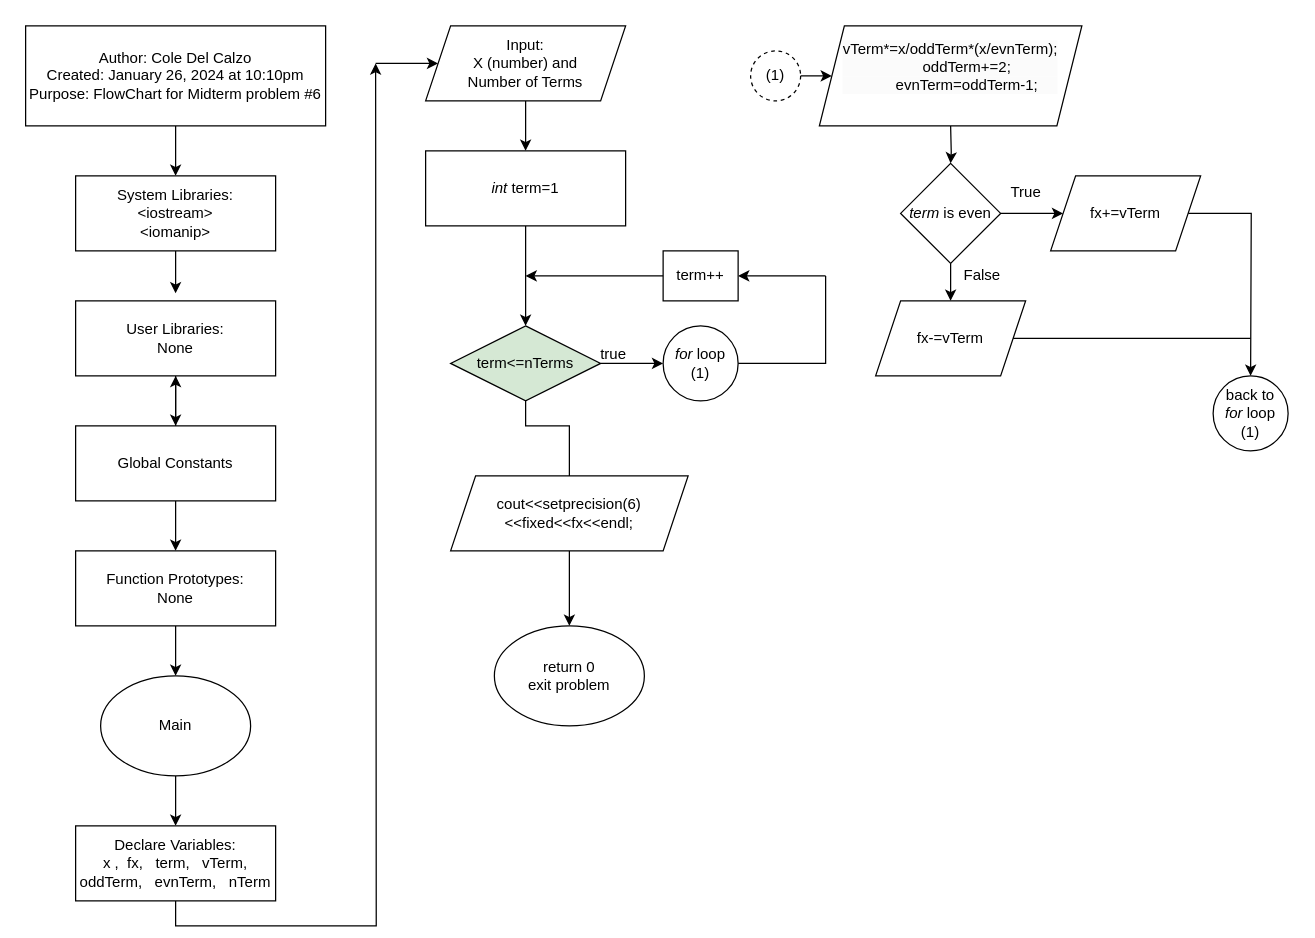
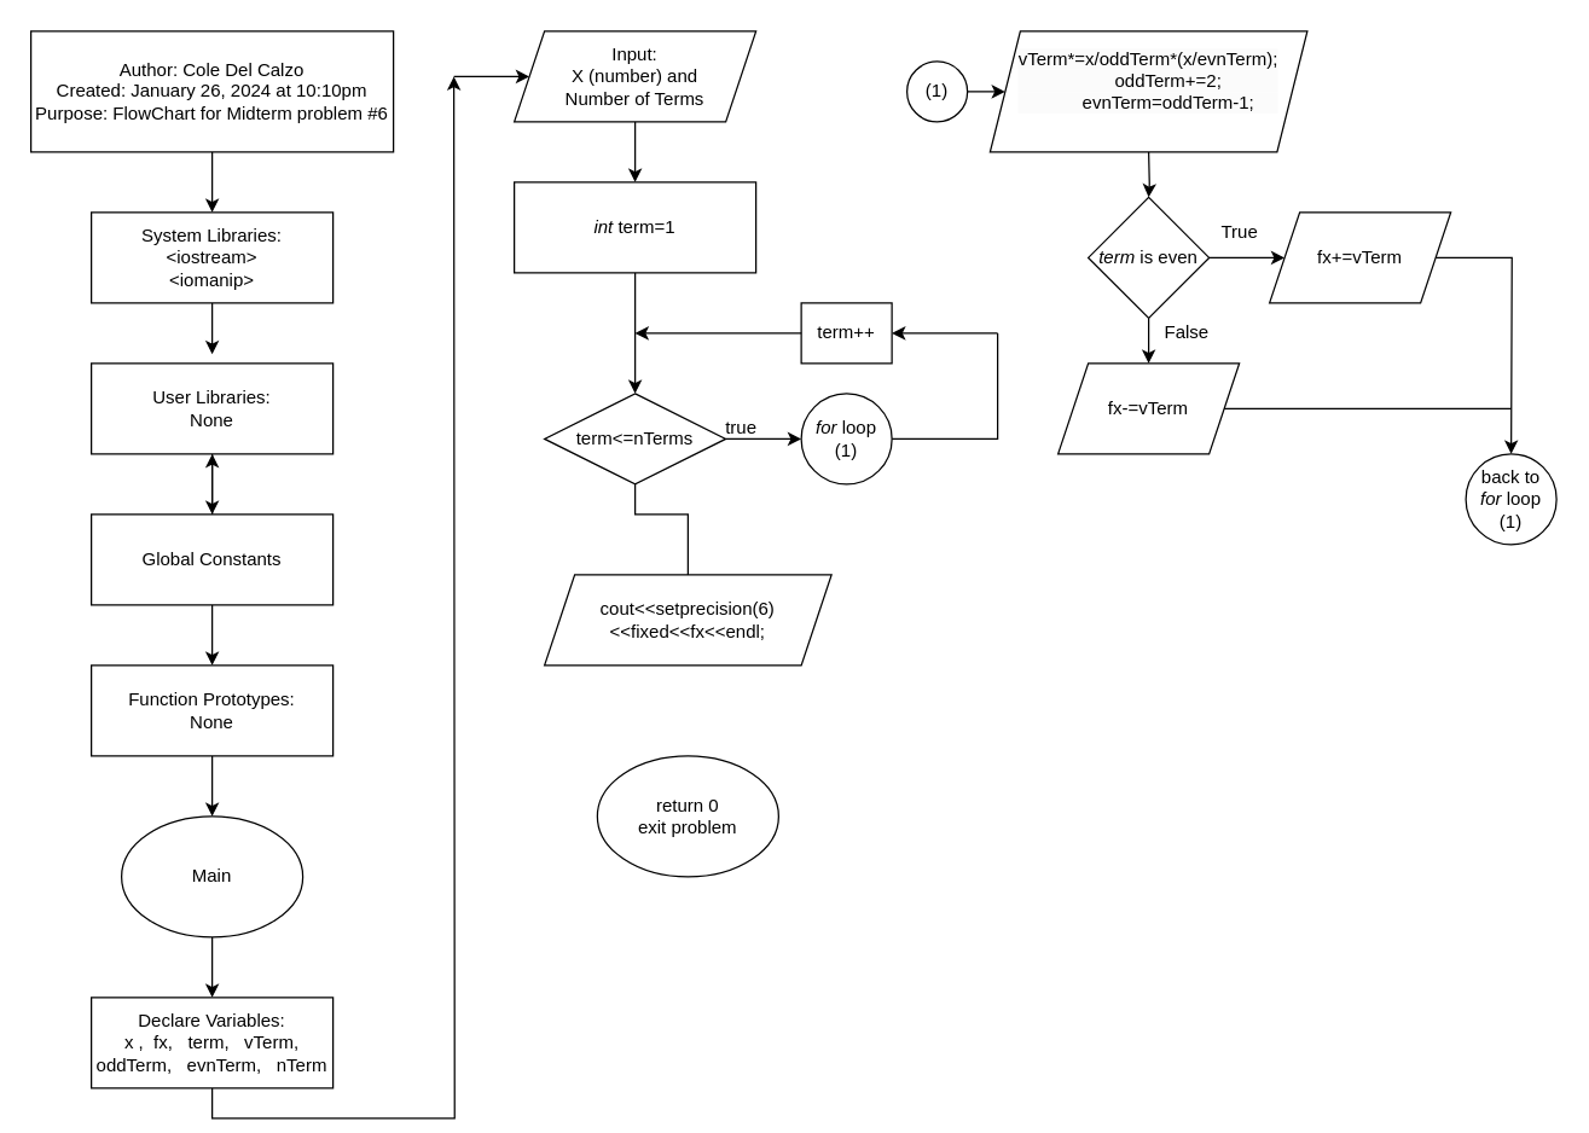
  <mxCell id="0" />
  <mxCell id="1" parent="0" />
  <mxCell id="2" style="edgeStyle=orthogonalEdgeStyle;rounded=0;orthogonalLoop=1;jettySize=auto;html=1;exitX=0.5;exitY=1;exitDx=0;exitDy=0;entryX=0.5;entryY=0;entryDx=0;entryDy=0;" parent="1" source="3" target="4" edge="1"><mxGeometry relative="1" as="geometry" /></mxCell>
  <mxCell id="3" value="Author: Cole Del Calzo&lt;br&gt;Created: January 26, 2024 at 10:10pm&lt;br&gt;Purpose: FlowChart for Midterm problem #6" style="rounded=0;whiteSpace=wrap;html=1;" parent="1" vertex="1"><mxGeometry x="20" y="20" width="240" height="80" as="geometry" /></mxCell>
  <mxCell id="4" value="System Libraries:&lt;br&gt;&amp;lt;iostream&amp;gt;&lt;br&gt;&amp;lt;iomanip&amp;gt;" style="rounded=0;whiteSpace=wrap;html=1;" parent="1" vertex="1"><mxGeometry x="60" y="140" width="160" height="60" as="geometry" /></mxCell>
  <mxCell id="5" style="edgeStyle=orthogonalEdgeStyle;rounded=0;orthogonalLoop=1;jettySize=auto;html=1;exitX=0.5;exitY=1;exitDx=0;exitDy=0;entryX=0.5;entryY=0;entryDx=0;entryDy=0;" parent="1" source="6" target="10" edge="1"><mxGeometry relative="1" as="geometry" /></mxCell>
  <mxCell id="6" value="User Libraries:&lt;br&gt;None" style="rounded=0;whiteSpace=wrap;html=1;" parent="1" vertex="1"><mxGeometry x="60" y="240" width="160" height="60" as="geometry" /></mxCell>
  <mxCell id="7" style="edgeStyle=orthogonalEdgeStyle;rounded=0;orthogonalLoop=1;jettySize=auto;html=1;exitX=0.5;exitY=1;exitDx=0;exitDy=0;entryX=0.5;entryY=-0.1;entryDx=0;entryDy=0;entryPerimeter=0;" parent="1" source="4" target="6" edge="1"><mxGeometry relative="1" as="geometry" /></mxCell>
  <mxCell id="8" style="edgeStyle=orthogonalEdgeStyle;rounded=0;orthogonalLoop=1;jettySize=auto;html=1;exitX=0.5;exitY=0;exitDx=0;exitDy=0;entryX=0.5;entryY=1;entryDx=0;entryDy=0;" parent="1" source="10" target="6" edge="1"><mxGeometry relative="1" as="geometry" /></mxCell>
  <mxCell id="9" style="edgeStyle=orthogonalEdgeStyle;rounded=0;orthogonalLoop=1;jettySize=auto;html=1;exitX=0.5;exitY=1;exitDx=0;exitDy=0;entryX=0.5;entryY=0;entryDx=0;entryDy=0;" parent="1" source="10" target="12" edge="1"><mxGeometry relative="1" as="geometry" /></mxCell>
  <mxCell id="10" value="Global Constants" style="rounded=0;whiteSpace=wrap;html=1;" parent="1" vertex="1"><mxGeometry x="60" y="340" width="160" height="60" as="geometry" /></mxCell>
  <mxCell id="11" style="edgeStyle=orthogonalEdgeStyle;rounded=0;orthogonalLoop=1;jettySize=auto;html=1;exitX=0.5;exitY=1;exitDx=0;exitDy=0;" parent="1" source="12" edge="1"><mxGeometry relative="1" as="geometry"><mxPoint x="140" y="540" as="targetPoint" /></mxGeometry></mxCell>
  <mxCell id="12" value="Function Prototypes:&lt;br&gt;None" style="rounded=0;whiteSpace=wrap;html=1;" parent="1" vertex="1"><mxGeometry x="60" y="440" width="160" height="60" as="geometry" /></mxCell>
  <mxCell id="13" style="edgeStyle=orthogonalEdgeStyle;rounded=0;orthogonalLoop=1;jettySize=auto;html=1;exitX=0.5;exitY=1;exitDx=0;exitDy=0;" parent="1" source="14" target="16" edge="1"><mxGeometry relative="1" as="geometry"><mxPoint x="140" y="660" as="targetPoint" /></mxGeometry></mxCell>
  <mxCell id="14" value="Main" style="ellipse;whiteSpace=wrap;html=1;" parent="1" vertex="1"><mxGeometry x="80" y="540" width="120" height="80" as="geometry" /></mxCell>
  <mxCell id="15" style="edgeStyle=orthogonalEdgeStyle;rounded=0;orthogonalLoop=1;jettySize=auto;html=1;exitX=0.5;exitY=1;exitDx=0;exitDy=0;" parent="1" source="16" edge="1"><mxGeometry relative="1" as="geometry"><mxPoint x="300" y="50" as="targetPoint" /></mxGeometry></mxCell>
  <mxCell id="16" value="Declare Variables:&lt;br&gt;x ,&amp;nbsp; fx,&amp;nbsp; &amp;nbsp;term,&amp;nbsp; &amp;nbsp;vTerm,&lt;br&gt;oddTerm,&amp;nbsp; &amp;nbsp;evnTerm,&amp;nbsp; &amp;nbsp;nTerm" style="rounded=0;whiteSpace=wrap;html=1;" parent="1" vertex="1"><mxGeometry x="60" y="660" width="160" height="60" as="geometry" /></mxCell>
  <mxCell id="17" style="edgeStyle=orthogonalEdgeStyle;rounded=0;orthogonalLoop=1;jettySize=auto;html=1;exitX=0.5;exitY=1;exitDx=0;exitDy=0;entryX=0.5;entryY=0;entryDx=0;entryDy=0;" parent="1" source="18" target="21" edge="1"><mxGeometry relative="1" as="geometry" /></mxCell>
  <mxCell id="18" value="Input:&lt;br&gt;X (number) and&lt;br&gt;Number of Terms" style="shape=parallelogram;perimeter=parallelogramPerimeter;whiteSpace=wrap;html=1;fixedSize=1;" parent="1" vertex="1"><mxGeometry x="340" y="20" width="160" height="60" as="geometry" /></mxCell>
  <mxCell id="19" value="" style="endArrow=classic;html=1;rounded=0;entryX=0;entryY=0.5;entryDx=0;entryDy=0;" parent="1" target="18" edge="1"><mxGeometry width="50" height="50" relative="1" as="geometry"><mxPoint x="300" y="50" as="sourcePoint" /><mxPoint x="340" y="60" as="targetPoint" /></mxGeometry></mxCell>
  <mxCell id="20" value="" style="edgeStyle=orthogonalEdgeStyle;rounded=0;orthogonalLoop=1;jettySize=auto;html=1;" parent="1" source="21" target="22" edge="1"><mxGeometry relative="1" as="geometry" /></mxCell>
  <mxCell id="21" value="&lt;i&gt;int&lt;/i&gt;&amp;nbsp;term=1" style="rounded=0;whiteSpace=wrap;html=1;" parent="1" vertex="1"><mxGeometry x="340" y="120" width="160" height="60" as="geometry" /></mxCell>
- <mxCell id="22" value="term&amp;lt;=nTerms" style="rhombus;whiteSpace=wrap;html=1;fillColor=#d5e8d4;" parent="1" vertex="1"><mxGeometry x="360" y="260" width="120" height="60" as="geometry" /></mxCell>
+ <mxCell id="22" value="term&amp;lt;=nTerms" style="rhombus;whiteSpace=wrap;html=1;" parent="1" vertex="1"><mxGeometry x="360" y="260" width="120" height="60" as="geometry" /></mxCell>
  <mxCell id="23" value="" style="endArrow=classic;html=1;rounded=0;entryX=0;entryY=0.5;entryDx=0;entryDy=0;exitX=1;exitY=0.5;exitDx=0;exitDy=0;" parent="1" source="22" edge="1"><mxGeometry width="50" height="50" relative="1" as="geometry"><mxPoint x="400" y="310" as="sourcePoint" /><mxPoint x="530" y="290" as="targetPoint" /></mxGeometry></mxCell>
  <mxCell id="24" value="" style="endArrow=none;html=1;rounded=0;exitX=1;exitY=0.5;exitDx=0;exitDy=0;" parent="1" source="41" edge="1"><mxGeometry width="50" height="50" relative="1" as="geometry"><mxPoint x="630" y="290" as="sourcePoint" /><mxPoint x="660" y="220" as="targetPoint" /><Array as="points"><mxPoint x="660" y="290" /></Array></mxGeometry></mxCell>
  <mxCell id="25" value="" style="endArrow=classic;html=1;rounded=0;" parent="1" target="26" edge="1"><mxGeometry width="50" height="50" relative="1" as="geometry"><mxPoint x="660" y="220" as="sourcePoint" /><mxPoint x="580" y="220" as="targetPoint" /></mxGeometry></mxCell>
  <mxCell id="26" value="term++" style="rounded=0;whiteSpace=wrap;html=1;" parent="1" vertex="1"><mxGeometry x="530" y="200" width="60" height="40" as="geometry" /></mxCell>
  <mxCell id="27" value="" style="endArrow=classic;html=1;rounded=0;exitX=0;exitY=0.5;exitDx=0;exitDy=0;" parent="1" source="26" edge="1"><mxGeometry width="50" height="50" relative="1" as="geometry"><mxPoint x="400" y="310" as="sourcePoint" /><mxPoint x="420" y="220" as="targetPoint" /></mxGeometry></mxCell>
  <mxCell id="28" value="" style="endArrow=none;html=1;rounded=0;exitX=0.5;exitY=1;exitDx=0;exitDy=0;entryX=0.5;entryY=0;entryDx=0;entryDy=0;" parent="1" source="22" target="45" edge="1"><mxGeometry width="50" height="50" relative="1" as="geometry"><mxPoint x="400" y="310" as="sourcePoint" /><mxPoint x="420" y="380" as="targetPoint" /><Array as="points"><mxPoint x="420" y="340" /><mxPoint x="455" y="340" /></Array></mxGeometry></mxCell>
  <mxCell id="29" value="" style="edgeStyle=orthogonalEdgeStyle;rounded=0;orthogonalLoop=1;jettySize=auto;html=1;" parent="1" source="30" target="47" edge="1"><mxGeometry relative="1" as="geometry" /></mxCell>
- <mxCell id="30" value="(1)" style="ellipse;whiteSpace=wrap;html=1;aspect=fixed;dashed=1;" parent="1" vertex="1"><mxGeometry x="600" y="40" width="40" height="40" as="geometry" /></mxCell>
+ <mxCell id="30" value="(1)" style="ellipse;whiteSpace=wrap;html=1;aspect=fixed;" parent="1" vertex="1"><mxGeometry x="600" y="40" width="40" height="40" as="geometry" /></mxCell>
  <mxCell id="31" value="" style="edgeStyle=orthogonalEdgeStyle;rounded=0;orthogonalLoop=1;jettySize=auto;html=1;" parent="1" target="34" edge="1"><mxGeometry relative="1" as="geometry"><mxPoint x="760" y="100" as="sourcePoint" /></mxGeometry></mxCell>
  <mxCell id="32" value="" style="edgeStyle=orthogonalEdgeStyle;rounded=0;orthogonalLoop=1;jettySize=auto;html=1;" parent="1" source="34" target="35" edge="1"><mxGeometry relative="1" as="geometry" /></mxCell>
  <mxCell id="33" style="edgeStyle=orthogonalEdgeStyle;rounded=0;orthogonalLoop=1;jettySize=auto;html=1;exitX=1;exitY=0.5;exitDx=0;exitDy=0;entryX=0;entryY=0.5;entryDx=0;entryDy=0;" parent="1" source="34" target="37" edge="1"><mxGeometry relative="1" as="geometry" /></mxCell>
  <mxCell id="34" value="&lt;i&gt;term &lt;/i&gt;is even" style="rhombus;whiteSpace=wrap;html=1;" parent="1" vertex="1"><mxGeometry x="720" y="130" width="80" height="80" as="geometry" /></mxCell>
  <mxCell id="35" value="fx-=vTerm" style="shape=parallelogram;perimeter=parallelogramPerimeter;whiteSpace=wrap;html=1;fixedSize=1;" parent="1" vertex="1"><mxGeometry x="700" y="240" width="120" height="60" as="geometry" /></mxCell>
  <mxCell id="36" style="edgeStyle=orthogonalEdgeStyle;rounded=0;orthogonalLoop=1;jettySize=auto;html=1;exitX=1;exitY=0.5;exitDx=0;exitDy=0;" parent="1" source="37" edge="1"><mxGeometry relative="1" as="geometry"><mxPoint x="1000" y="300" as="targetPoint" /></mxGeometry></mxCell>
  <mxCell id="37" value="fx+=vTerm" style="shape=parallelogram;perimeter=parallelogramPerimeter;whiteSpace=wrap;html=1;fixedSize=1;" parent="1" vertex="1"><mxGeometry x="840" y="140" width="120" height="60" as="geometry" /></mxCell>
  <mxCell id="38" value="False" style="text;html=1;align=center;verticalAlign=middle;resizable=0;points=[];autosize=1;strokeColor=none;fillColor=none;" parent="1" vertex="1"><mxGeometry x="760" y="205" width="50" height="30" as="geometry" /></mxCell>
  <mxCell id="39" value="True" style="text;html=1;align=center;verticalAlign=middle;resizable=0;points=[];autosize=1;strokeColor=none;fillColor=none;" parent="1" vertex="1"><mxGeometry x="795" y="138" width="50" height="30" as="geometry" /></mxCell>
  <mxCell id="40" value="" style="endArrow=none;html=1;rounded=0;" parent="1" edge="1"><mxGeometry width="50" height="50" relative="1" as="geometry"><mxPoint x="810" y="270" as="sourcePoint" /><mxPoint x="1000" y="270" as="targetPoint" /></mxGeometry></mxCell>
  <mxCell id="41" value="&lt;i&gt;for&lt;/i&gt;&amp;nbsp;loop (1)" style="ellipse;whiteSpace=wrap;html=1;aspect=fixed;" parent="1" vertex="1"><mxGeometry x="530" y="260" width="60" height="60" as="geometry" /></mxCell>
  <mxCell id="42" value="true" style="text;html=1;align=center;verticalAlign=middle;resizable=0;points=[];autosize=1;strokeColor=none;fillColor=none;" parent="1" vertex="1"><mxGeometry x="470" y="268" width="40" height="30" as="geometry" /></mxCell>
  <mxCell id="43" value="back to&lt;br&gt;&lt;i&gt;for &lt;/i&gt;loop (1)" style="ellipse;whiteSpace=wrap;html=1;aspect=fixed;" parent="1" vertex="1"><mxGeometry x="970" y="300" width="60" height="60" as="geometry" /></mxCell>
- <mxCell id="44" value="" style="edgeStyle=orthogonalEdgeStyle;rounded=0;orthogonalLoop=1;jettySize=auto;html=1;" parent="1" source="45" target="46" edge="1"><mxGeometry relative="1" as="geometry" /></mxCell>
  <mxCell id="45" value="cout&amp;lt;&amp;lt;setprecision(6)&lt;br&gt;&amp;lt;&amp;lt;fixed&amp;lt;&amp;lt;fx&amp;lt;&amp;lt;endl;" style="shape=parallelogram;perimeter=parallelogramPerimeter;whiteSpace=wrap;html=1;fixedSize=1;" parent="1" vertex="1"><mxGeometry x="360" y="380" width="190" height="60" as="geometry" /></mxCell>
  <mxCell id="46" value="return 0&lt;br&gt;exit problem" style="ellipse;whiteSpace=wrap;html=1;" parent="1" vertex="1"><mxGeometry x="395" y="500" width="120" height="80" as="geometry" /></mxCell>
  <mxCell id="47" value="&#10;&lt;div style=&quot;border-color: var(--border-color); color: rgb(0, 0, 0); font-family: Helvetica; font-size: 12px; font-style: normal; font-variant-ligatures: normal; font-variant-caps: normal; font-weight: 400; letter-spacing: normal; orphans: 2; text-align: center; text-indent: 0px; text-transform: none; widows: 2; word-spacing: 0px; -webkit-text-stroke-width: 0px; background-color: rgb(251, 251, 251); text-decoration-thickness: initial; text-decoration-style: initial; text-decoration-color: initial;&quot;&gt;vTerm*=x/oddTerm*(x/evnTerm);&lt;/div&gt;&lt;div style=&quot;border-color: var(--border-color); color: rgb(0, 0, 0); font-family: Helvetica; font-size: 12px; font-style: normal; font-variant-ligatures: normal; font-variant-caps: normal; font-weight: 400; letter-spacing: normal; orphans: 2; text-align: center; text-indent: 0px; text-transform: none; widows: 2; word-spacing: 0px; -webkit-text-stroke-width: 0px; background-color: rgb(251, 251, 251); text-decoration-thickness: initial; text-decoration-style: initial; text-decoration-color: initial;&quot;&gt;&amp;nbsp; &amp;nbsp; &amp;nbsp; &amp;nbsp; oddTerm+=2;&lt;/div&gt;&lt;div style=&quot;border-color: var(--border-color); color: rgb(0, 0, 0); font-family: Helvetica; font-size: 12px; font-style: normal; font-variant-ligatures: normal; font-variant-caps: normal; font-weight: 400; letter-spacing: normal; orphans: 2; text-align: center; text-indent: 0px; text-transform: none; widows: 2; word-spacing: 0px; -webkit-text-stroke-width: 0px; background-color: rgb(251, 251, 251); text-decoration-thickness: initial; text-decoration-style: initial; text-decoration-color: initial;&quot;&gt;&amp;nbsp; &amp;nbsp; &amp;nbsp; &amp;nbsp; evnTerm=oddTerm-1;&lt;/div&gt;&#10;&#10;" style="shape=parallelogram;perimeter=parallelogramPerimeter;whiteSpace=wrap;html=1;fixedSize=1;" parent="1" vertex="1"><mxGeometry x="655" y="20" width="210" height="80" as="geometry" /></mxCell>
